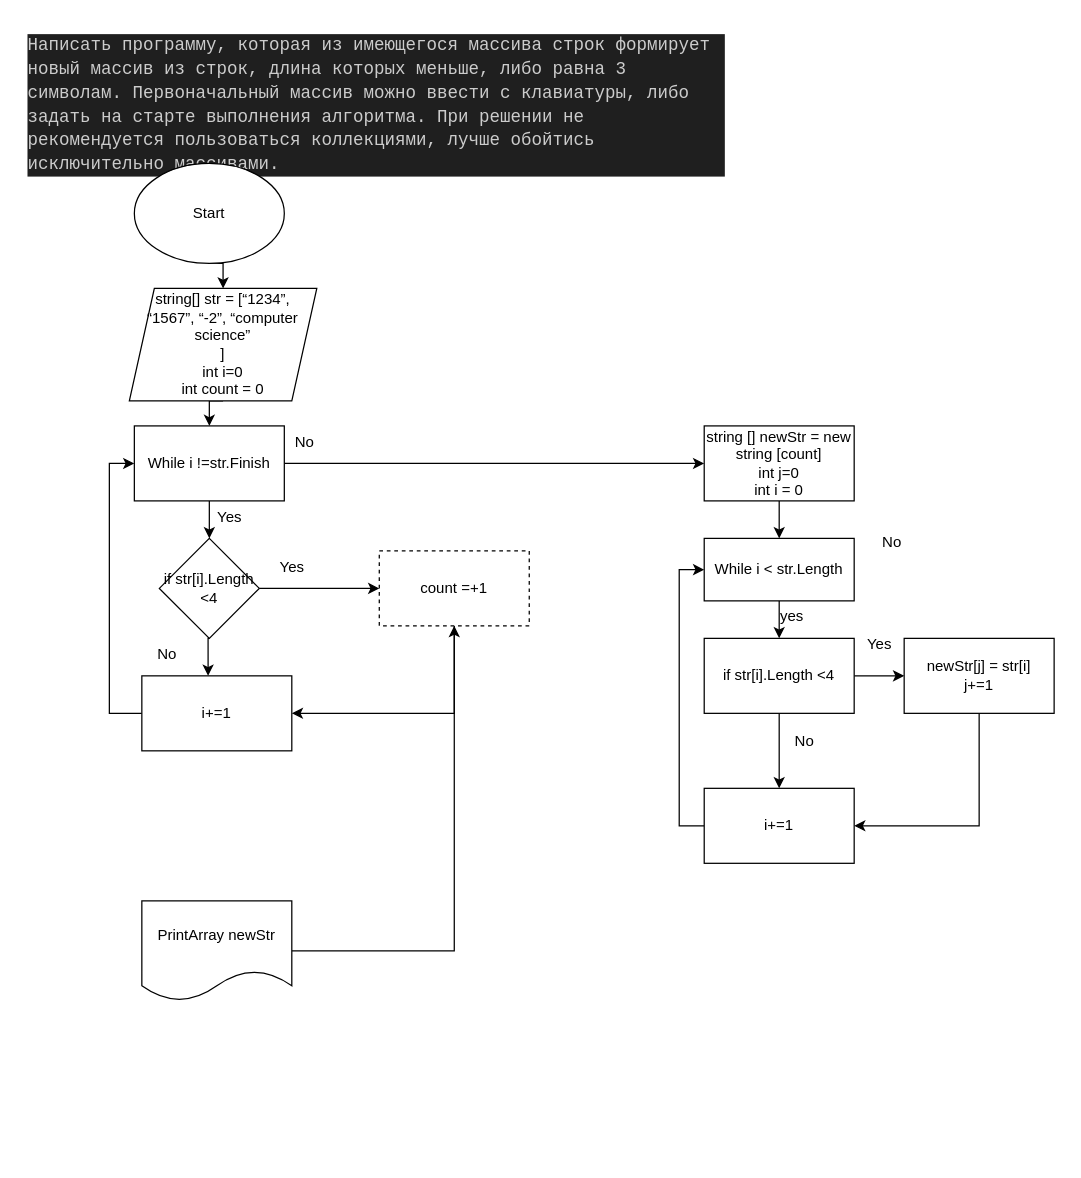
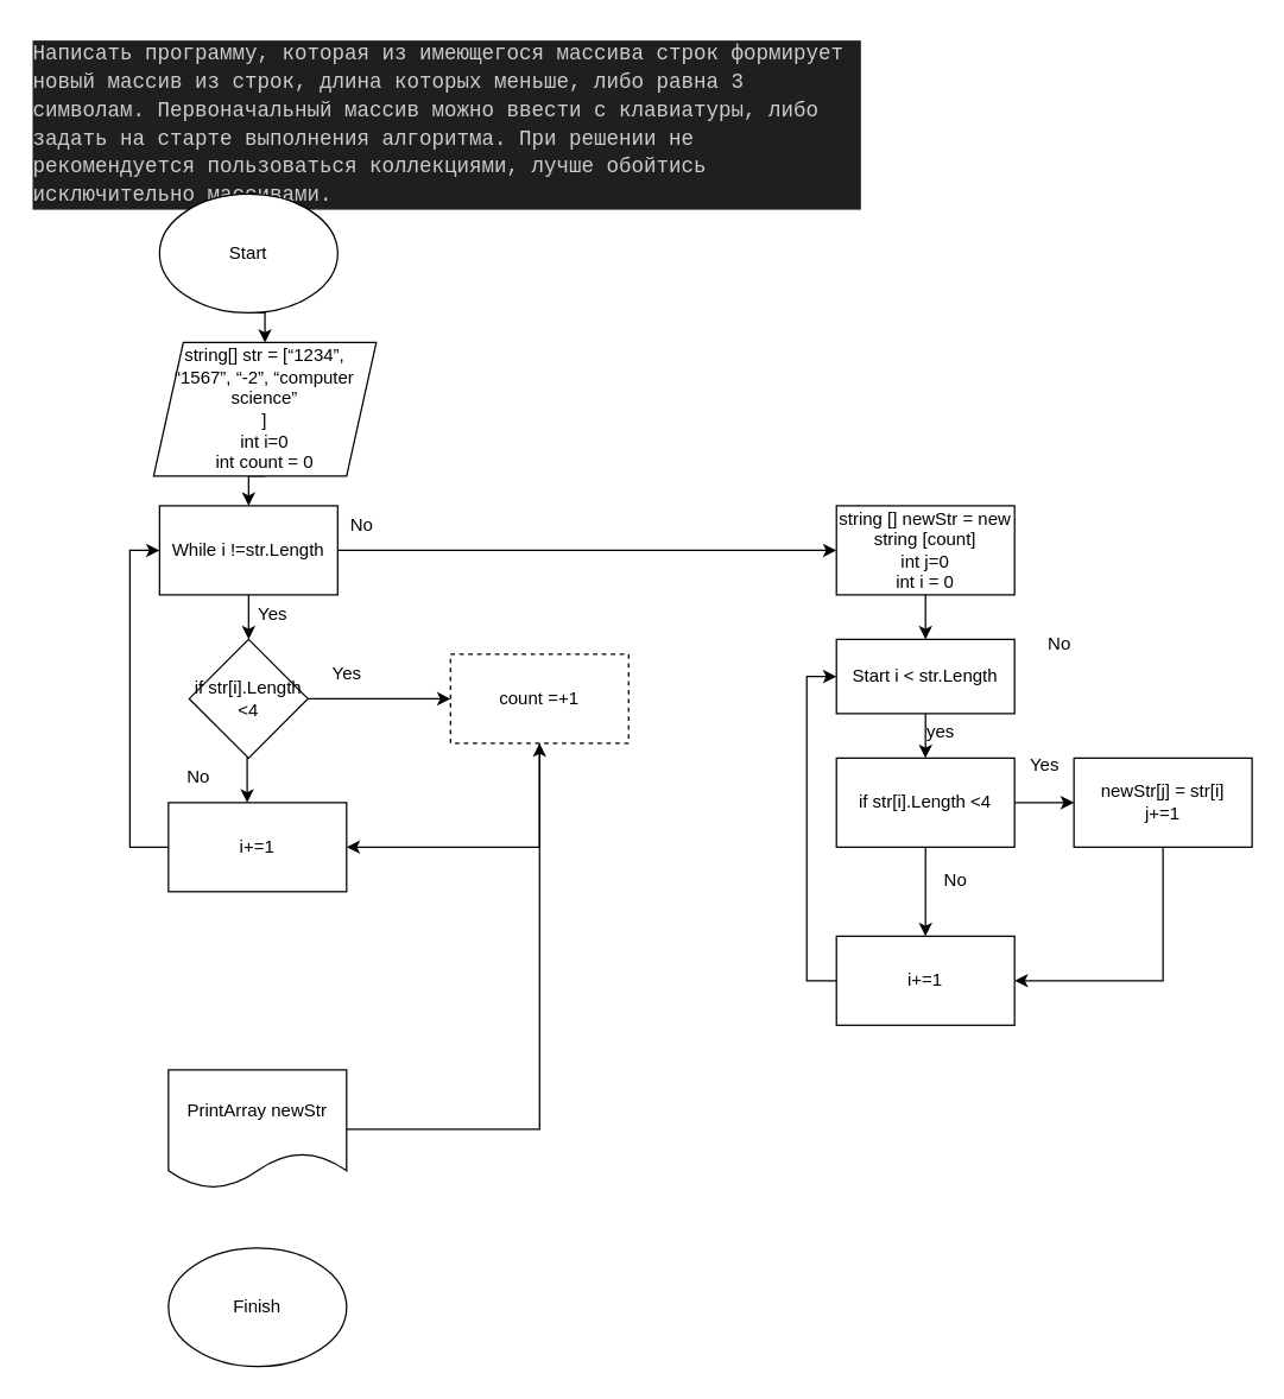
  <mxCell id="0" />
  <mxCell id="1" parent="0" />
  <mxCell id="2" value="&lt;div style=&quot;color: rgb(204, 204, 204); background-color: rgb(31, 31, 31); font-family: Consolas, &amp;quot;Courier New&amp;quot;, monospace; font-weight: normal; font-size: 14px; line-height: 19px;&quot;&gt;&lt;div&gt;&lt;span style=&quot;color: #cccccc;&quot;&gt;Написать программу, которая из имеющегося массива строк формирует новый массив из строк, длина которых меньше, либо равна 3 символам. Первоначальный массив можно ввести с клавиатуры, либо задать на старте выполнения алгоритма. При решении не рекомендуется пользоваться коллекциями, лучше обойтись исключительно массивами.&lt;/span&gt;&lt;/div&gt;&lt;/div&gt;" style="text;whiteSpace=wrap;html=1;" vertex="1" parent="1"><mxGeometry x="20" y="20" width="560" height="120" as="geometry" /></mxCell>
  <mxCell id="3" style="edgeStyle=orthogonalEdgeStyle;rounded=0;orthogonalLoop=1;jettySize=auto;html=1;exitX=0.5;exitY=1;exitDx=0;exitDy=0;entryX=0.5;entryY=0;entryDx=0;entryDy=0;" edge="1" parent="1" source="4" target="7"><mxGeometry relative="1" as="geometry" /></mxCell>
  <mxCell id="4" value="Start" style="ellipse;whiteSpace=wrap;html=1;" vertex="1" parent="1"><mxGeometry x="107" y="130" width="120" height="80" as="geometry" /></mxCell>
+ <mxCell id="5" value="Finish" style="ellipse;whiteSpace=wrap;html=1;" vertex="1" parent="1"><mxGeometry x="113" y="840" width="120" height="80" as="geometry" /></mxCell>
  <mxCell id="6" style="edgeStyle=orthogonalEdgeStyle;rounded=0;orthogonalLoop=1;jettySize=auto;html=1;exitX=0.5;exitY=1;exitDx=0;exitDy=0;entryX=0.5;entryY=0;entryDx=0;entryDy=0;" edge="1" parent="1" source="7" target="10"><mxGeometry relative="1" as="geometry" /></mxCell>
  <mxCell id="7" value="string[] str = [“1234”, “1567”, “-2”, “computer science”&lt;br&gt;]&lt;br&gt;int i=0&lt;br&gt;int count = 0" style="shape=parallelogram;perimeter=parallelogramPerimeter;whiteSpace=wrap;html=1;fixedSize=1;" vertex="1" parent="1"><mxGeometry x="103" y="230" width="150" height="90" as="geometry" /></mxCell>
  <mxCell id="8" style="edgeStyle=orthogonalEdgeStyle;rounded=0;orthogonalLoop=1;jettySize=auto;html=1;exitX=0.5;exitY=1;exitDx=0;exitDy=0;entryX=0.5;entryY=0;entryDx=0;entryDy=0;" edge="1" parent="1" source="10" target="13"><mxGeometry relative="1" as="geometry" /></mxCell>
  <mxCell id="9" style="edgeStyle=orthogonalEdgeStyle;rounded=0;orthogonalLoop=1;jettySize=auto;html=1;entryX=0;entryY=0.5;entryDx=0;entryDy=0;" edge="1" parent="1" source="10" target="24"><mxGeometry relative="1" as="geometry" /></mxCell>
- <mxCell id="10" value="While i !=str.Finish" style="rounded=0;whiteSpace=wrap;html=1;" vertex="1" parent="1"><mxGeometry x="107" y="340" width="120" height="60" as="geometry" /></mxCell>
+ <mxCell id="10" value="While i !=str.Length" style="rounded=0;whiteSpace=wrap;html=1;" vertex="1" parent="1"><mxGeometry x="107" y="340" width="120" height="60" as="geometry" /></mxCell>
  <mxCell id="11" style="edgeStyle=orthogonalEdgeStyle;rounded=0;orthogonalLoop=1;jettySize=auto;html=1;entryX=0;entryY=0.5;entryDx=0;entryDy=0;" edge="1" parent="1" source="13" target="17"><mxGeometry relative="1" as="geometry" /></mxCell>
  <mxCell id="12" style="edgeStyle=orthogonalEdgeStyle;rounded=0;orthogonalLoop=1;jettySize=auto;html=1;exitX=0.5;exitY=1;exitDx=0;exitDy=0;entryX=0.442;entryY=0;entryDx=0;entryDy=0;entryPerimeter=0;" edge="1" parent="1" source="13" target="20"><mxGeometry relative="1" as="geometry" /></mxCell>
  <mxCell id="13" value="if str[i].Length &amp;lt;4" style="rhombus;whiteSpace=wrap;html=1;" vertex="1" parent="1"><mxGeometry x="127" y="430" width="80" height="80" as="geometry" /></mxCell>
  <mxCell id="14" style="edgeStyle=orthogonalEdgeStyle;rounded=0;orthogonalLoop=1;jettySize=auto;html=1;" edge="1" parent="1" source="15" target="17"><mxGeometry relative="1" as="geometry" /></mxCell>
  <mxCell id="15" value="PrintArray newStr" style="shape=document;whiteSpace=wrap;html=1;boundedLbl=1;" vertex="1" parent="1"><mxGeometry x="113" y="720" width="120" height="80" as="geometry" /></mxCell>
  <mxCell id="16" style="edgeStyle=orthogonalEdgeStyle;rounded=0;orthogonalLoop=1;jettySize=auto;html=1;exitX=0.5;exitY=1;exitDx=0;exitDy=0;entryX=1;entryY=0.5;entryDx=0;entryDy=0;" edge="1" parent="1" source="17" target="20"><mxGeometry relative="1" as="geometry" /></mxCell>
  <mxCell id="17" value="count =+1" style="rounded=0;whiteSpace=wrap;html=1;dashed=1;" vertex="1" parent="1"><mxGeometry x="303" y="440" width="120" height="60" as="geometry" /></mxCell>
  <mxCell id="18" value="Yes" style="text;html=1;align=center;verticalAlign=middle;resizable=0;points=[];autosize=1;strokeColor=none;fillColor=none;" vertex="1" parent="1"><mxGeometry x="213" y="438" width="40" height="30" as="geometry" /></mxCell>
  <mxCell id="19" style="edgeStyle=orthogonalEdgeStyle;rounded=0;orthogonalLoop=1;jettySize=auto;html=1;entryX=0;entryY=0.5;entryDx=0;entryDy=0;" edge="1" parent="1" source="20" target="10"><mxGeometry relative="1" as="geometry"><Array as="points"><mxPoint x="87" y="570" /><mxPoint x="87" y="370" /></Array></mxGeometry></mxCell>
  <mxCell id="20" value="i+=1" style="rounded=0;whiteSpace=wrap;html=1;" vertex="1" parent="1"><mxGeometry x="113" y="540" width="120" height="60" as="geometry" /></mxCell>
  <mxCell id="21" value="No" style="text;html=1;align=center;verticalAlign=middle;resizable=0;points=[];autosize=1;strokeColor=none;fillColor=none;" vertex="1" parent="1"><mxGeometry x="113" y="508" width="40" height="30" as="geometry" /></mxCell>
  <mxCell id="22" value="Yes" style="text;html=1;align=center;verticalAlign=middle;resizable=0;points=[];autosize=1;strokeColor=none;fillColor=none;" vertex="1" parent="1"><mxGeometry x="163" y="398" width="40" height="30" as="geometry" /></mxCell>
  <mxCell id="23" style="edgeStyle=orthogonalEdgeStyle;rounded=0;orthogonalLoop=1;jettySize=auto;html=1;exitX=0.5;exitY=1;exitDx=0;exitDy=0;" edge="1" parent="1" source="24" target="27"><mxGeometry relative="1" as="geometry" /></mxCell>
  <mxCell id="24" value="string [] newStr = new string [count]&lt;br&gt;int j=0&lt;br&gt;int i = 0" style="rounded=0;whiteSpace=wrap;html=1;" vertex="1" parent="1"><mxGeometry x="563" y="340" width="120" height="60" as="geometry" /></mxCell>
  <mxCell id="25" value="No" style="text;html=1;align=center;verticalAlign=middle;resizable=0;points=[];autosize=1;strokeColor=none;fillColor=none;" vertex="1" parent="1"><mxGeometry x="223" y="338" width="40" height="30" as="geometry" /></mxCell>
  <mxCell id="26" style="edgeStyle=orthogonalEdgeStyle;rounded=0;orthogonalLoop=1;jettySize=auto;html=1;exitX=0.5;exitY=1;exitDx=0;exitDy=0;entryX=0.5;entryY=0;entryDx=0;entryDy=0;" edge="1" parent="1" source="27" target="33"><mxGeometry relative="1" as="geometry" /></mxCell>
- <mxCell id="27" value="While i &amp;lt; str.Length" style="rounded=0;whiteSpace=wrap;html=1;" vertex="1" parent="1"><mxGeometry x="563" y="430" width="120" height="50" as="geometry" /></mxCell>
+ <mxCell id="27" value="Start i &amp;lt; str.Length" style="rounded=0;whiteSpace=wrap;html=1;" vertex="1" parent="1"><mxGeometry x="563" y="430" width="120" height="50" as="geometry" /></mxCell>
  <mxCell id="28" style="edgeStyle=orthogonalEdgeStyle;rounded=0;orthogonalLoop=1;jettySize=auto;html=1;exitX=0.5;exitY=1;exitDx=0;exitDy=0;entryX=1;entryY=0.5;entryDx=0;entryDy=0;" edge="1" parent="1" source="29" target="36"><mxGeometry relative="1" as="geometry" /></mxCell>
  <mxCell id="29" value="newStr[j] = str[i]&lt;br&gt;j+=1" style="rounded=0;whiteSpace=wrap;html=1;" vertex="1" parent="1"><mxGeometry x="723" y="510" width="120" height="60" as="geometry" /></mxCell>
  <mxCell id="30" value="Yes" style="text;html=1;align=center;verticalAlign=middle;resizable=0;points=[];autosize=1;strokeColor=none;fillColor=none;" vertex="1" parent="1"><mxGeometry x="683" y="500" width="40" height="30" as="geometry" /></mxCell>
  <mxCell id="31" style="edgeStyle=orthogonalEdgeStyle;rounded=0;orthogonalLoop=1;jettySize=auto;html=1;exitX=1;exitY=0.5;exitDx=0;exitDy=0;entryX=0;entryY=0.5;entryDx=0;entryDy=0;" edge="1" parent="1" source="33" target="29"><mxGeometry relative="1" as="geometry" /></mxCell>
  <mxCell id="32" style="edgeStyle=orthogonalEdgeStyle;rounded=0;orthogonalLoop=1;jettySize=auto;html=1;exitX=0.5;exitY=1;exitDx=0;exitDy=0;entryX=0.5;entryY=0;entryDx=0;entryDy=0;" edge="1" parent="1" source="33" target="36"><mxGeometry relative="1" as="geometry" /></mxCell>
  <mxCell id="33" value="if str[i].Length &amp;lt;4" style="rounded=0;whiteSpace=wrap;html=1;" vertex="1" parent="1"><mxGeometry x="563" y="510" width="120" height="60" as="geometry" /></mxCell>
  <mxCell id="34" value="yes" style="text;html=1;align=center;verticalAlign=middle;resizable=0;points=[];autosize=1;strokeColor=none;fillColor=none;" vertex="1" parent="1"><mxGeometry x="613" y="478" width="40" height="30" as="geometry" /></mxCell>
  <mxCell id="35" style="edgeStyle=orthogonalEdgeStyle;rounded=0;orthogonalLoop=1;jettySize=auto;html=1;entryX=0;entryY=0.5;entryDx=0;entryDy=0;" edge="1" parent="1" source="36" target="27"><mxGeometry relative="1" as="geometry"><Array as="points"><mxPoint x="543" y="660" /><mxPoint x="543" y="455" /></Array></mxGeometry></mxCell>
  <mxCell id="36" value="i+=1" style="rounded=0;whiteSpace=wrap;html=1;" vertex="1" parent="1"><mxGeometry x="563" y="630" width="120" height="60" as="geometry" /></mxCell>
  <mxCell id="37" value="No" style="text;html=1;align=center;verticalAlign=middle;resizable=0;points=[];autosize=1;strokeColor=none;fillColor=none;" vertex="1" parent="1"><mxGeometry x="623" y="578" width="40" height="30" as="geometry" /></mxCell>
  <mxCell id="38" value="No" style="text;html=1;align=center;verticalAlign=middle;resizable=0;points=[];autosize=1;strokeColor=none;fillColor=none;" vertex="1" parent="1"><mxGeometry x="693" y="418" width="40" height="30" as="geometry" /></mxCell>
